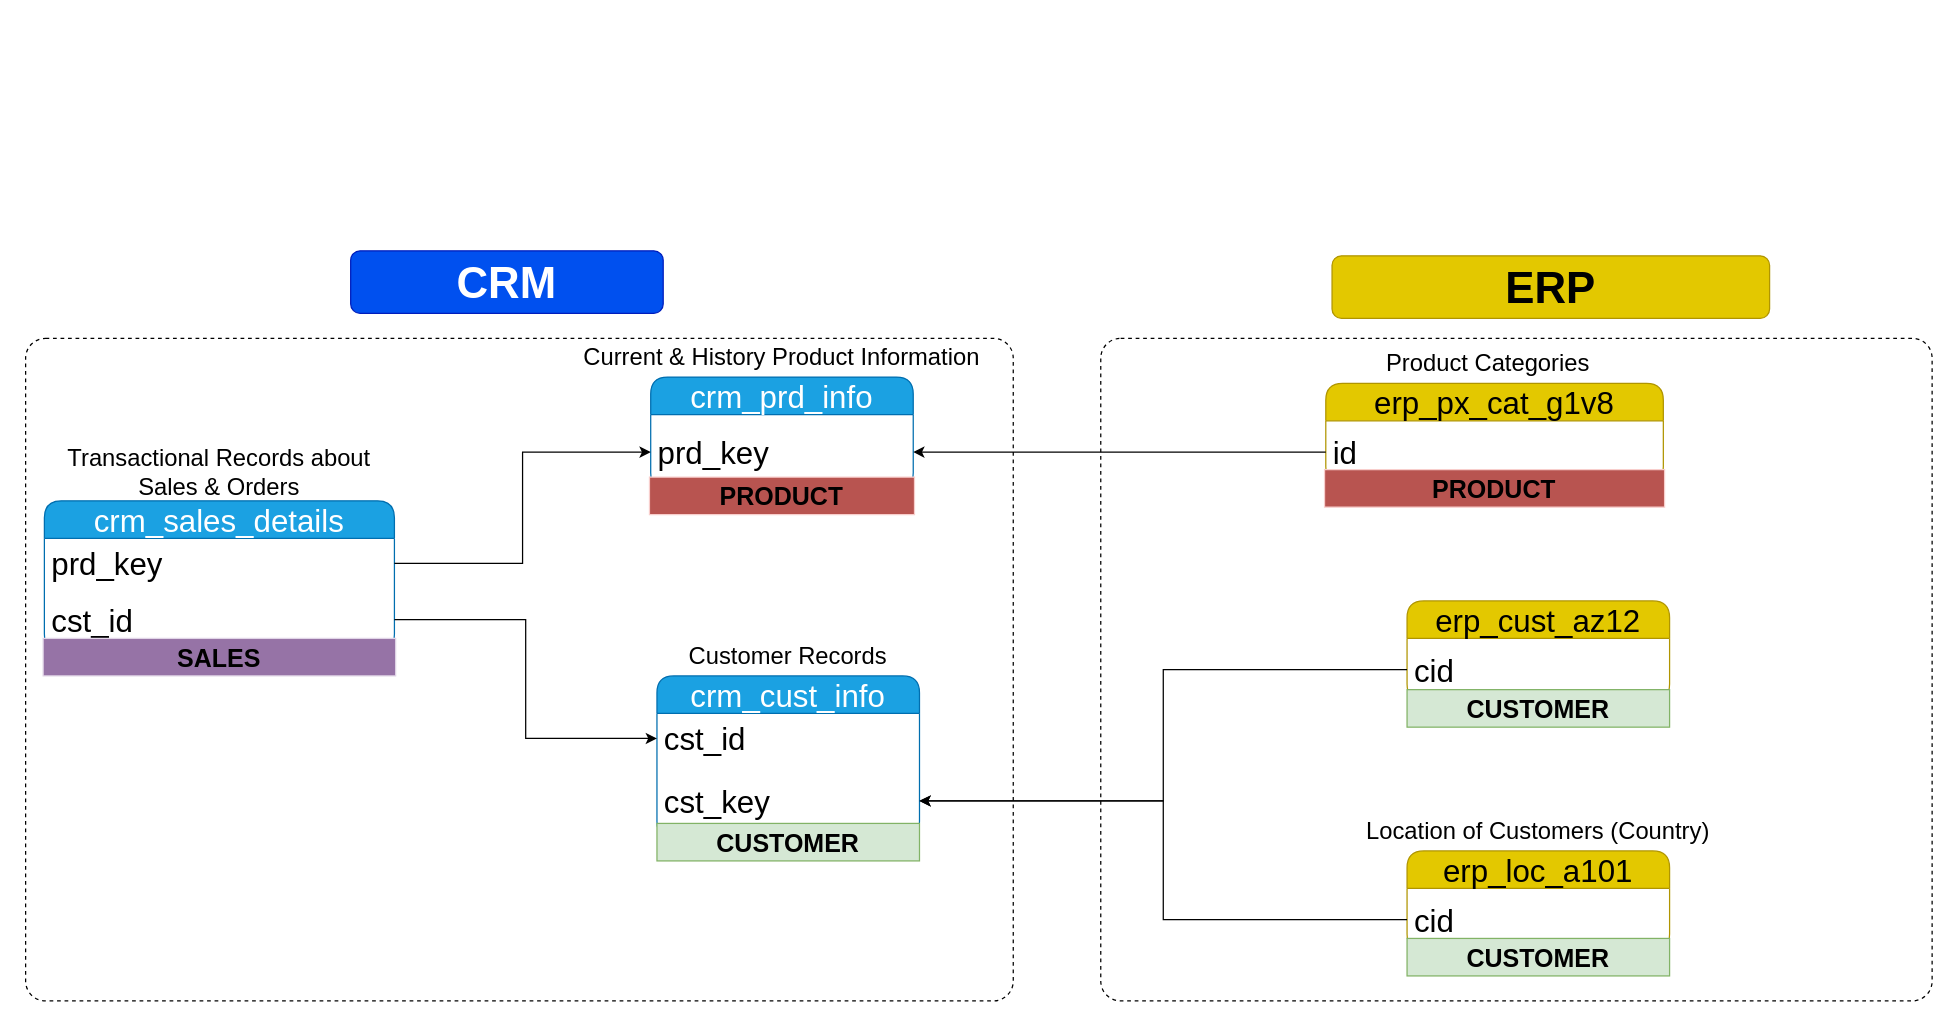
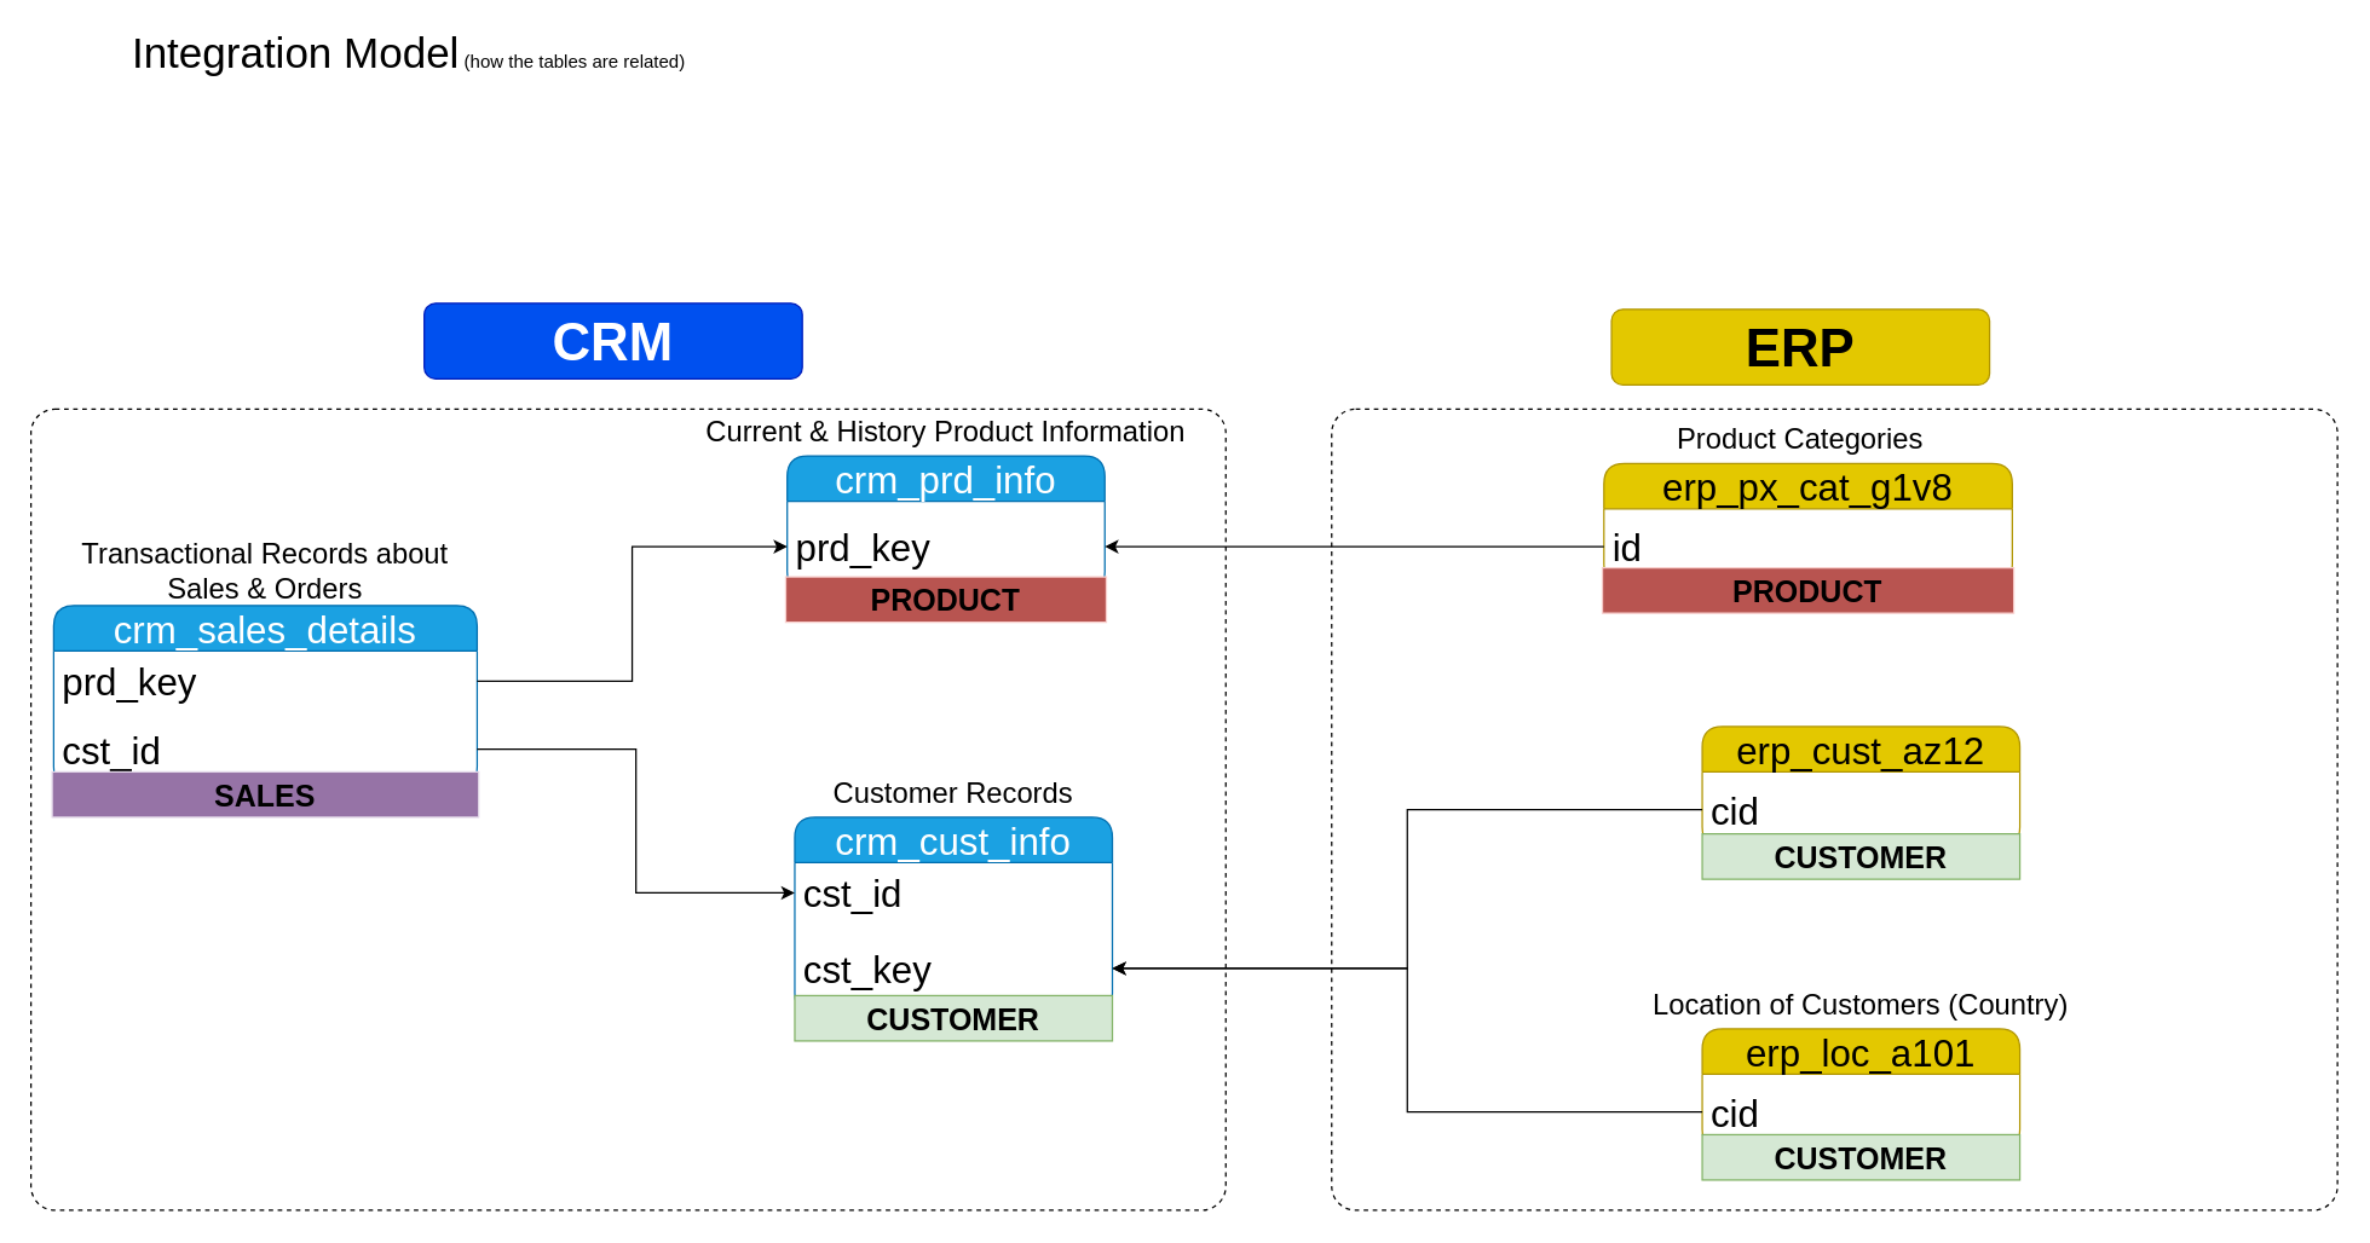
  <mxCell id="0" />
  <mxCell id="1" parent="0" />
  <mxCell id="2" value="crm_cust_info" style="swimlane;fontStyle=0;childLayout=stackLayout;horizontal=1;startSize=30;horizontalStack=0;resizeParent=1;resizeParentMax=0;resizeLast=0;collapsible=1;marginBottom=0;whiteSpace=wrap;html=1;rounded=1;fillColor=#1ba1e2;fontColor=#ffffff;strokeColor=#006EAF;fontSize=25;" vertex="1" parent="1"><mxGeometry x="525" y="540" width="210" height="130" as="geometry" /></mxCell>
  <mxCell id="3" value="cst_id" style="text;strokeColor=none;fillColor=none;align=left;verticalAlign=middle;spacingLeft=4;spacingRight=4;overflow=hidden;points=[[0,0.5],[1,0.5]];portConstraint=eastwest;rotatable=0;whiteSpace=wrap;html=1;fontSize=25;" vertex="1" parent="2"><mxGeometry y="30" width="210" height="40" as="geometry" /></mxCell>
  <mxCell id="4" value="cst_key" style="text;strokeColor=none;fillColor=none;align=left;verticalAlign=middle;spacingLeft=4;spacingRight=4;overflow=hidden;points=[[0,0.5],[1,0.5]];portConstraint=eastwest;rotatable=0;whiteSpace=wrap;html=1;fontSize=25;" vertex="1" parent="2"><mxGeometry y="70" width="210" height="60" as="geometry" /></mxCell>
  <mxCell id="5" value="Customer Records" style="text;html=1;align=center;verticalAlign=middle;whiteSpace=wrap;rounded=0;fontSize=19;" vertex="1" parent="1"><mxGeometry x="535" y="510" width="190" height="30" as="geometry" /></mxCell>
  <mxCell id="6" value="crm_prd_info" style="swimlane;fontStyle=0;childLayout=stackLayout;horizontal=1;startSize=30;horizontalStack=0;resizeParent=1;resizeParentMax=0;resizeLast=0;collapsible=1;marginBottom=0;whiteSpace=wrap;html=1;rounded=1;fillColor=#1ba1e2;fontColor=#ffffff;strokeColor=#006EAF;fontSize=25;" vertex="1" parent="1"><mxGeometry x="520" y="301" width="210" height="90" as="geometry" /></mxCell>
  <mxCell id="7" value="&lt;div&gt;prd_key&lt;/div&gt;" style="text;strokeColor=none;fillColor=none;align=left;verticalAlign=middle;spacingLeft=4;spacingRight=4;overflow=hidden;points=[[0,0.5],[1,0.5]];portConstraint=eastwest;rotatable=0;whiteSpace=wrap;html=1;fontSize=25;" vertex="1" parent="6"><mxGeometry y="30" width="210" height="60" as="geometry" /></mxCell>
  <mxCell id="8" value="Current &amp;amp; History Product Information" style="text;html=1;align=center;verticalAlign=middle;whiteSpace=wrap;rounded=0;fontSize=19;" vertex="1" parent="1"><mxGeometry x="455" y="271" width="340" height="30" as="geometry" /></mxCell>
  <mxCell id="9" value="crm_sales_details" style="swimlane;fontStyle=0;childLayout=stackLayout;horizontal=1;startSize=30;horizontalStack=0;resizeParent=1;resizeParentMax=0;resizeLast=0;collapsible=1;marginBottom=0;whiteSpace=wrap;html=1;rounded=1;fillColor=#1ba1e2;fontColor=#ffffff;strokeColor=#006EAF;fontSize=25;" vertex="1" parent="1"><mxGeometry x="35" y="400" width="280" height="120" as="geometry" /></mxCell>
  <mxCell id="10" value="prd_key" style="text;strokeColor=none;fillColor=none;align=left;verticalAlign=middle;spacingLeft=4;spacingRight=4;overflow=hidden;points=[[0,0.5],[1,0.5]];portConstraint=eastwest;rotatable=0;whiteSpace=wrap;html=1;fontSize=25;" vertex="1" parent="9"><mxGeometry y="30" width="280" height="40" as="geometry" /></mxCell>
  <mxCell id="11" value="cst_id" style="text;strokeColor=none;fillColor=none;align=left;verticalAlign=middle;spacingLeft=4;spacingRight=4;overflow=hidden;points=[[0,0.5],[1,0.5]];portConstraint=eastwest;rotatable=0;whiteSpace=wrap;html=1;fontSize=25;" vertex="1" parent="9"><mxGeometry y="70" width="280" height="50" as="geometry" /></mxCell>
  <mxCell id="12" value="Transactional Records about Sales &amp;amp; Orders" style="text;html=1;align=center;verticalAlign=middle;whiteSpace=wrap;rounded=0;fontSize=19;" vertex="1" parent="1"><mxGeometry x="30" y="355" width="290" height="45" as="geometry" /></mxCell>
  <mxCell id="13" style="edgeStyle=orthogonalEdgeStyle;rounded=0;orthogonalLoop=1;jettySize=auto;html=1;" edge="1" parent="1" source="10" target="7"><mxGeometry relative="1" as="geometry" /></mxCell>
  <mxCell id="14" style="edgeStyle=orthogonalEdgeStyle;rounded=0;orthogonalLoop=1;jettySize=auto;html=1;entryX=0;entryY=0.5;entryDx=0;entryDy=0;" edge="1" parent="1" source="11" target="3"><mxGeometry relative="1" as="geometry" /></mxCell>
  <mxCell id="15" value="erp_cust_az12" style="swimlane;fontStyle=0;childLayout=stackLayout;horizontal=1;startSize=30;horizontalStack=0;resizeParent=1;resizeParentMax=0;resizeLast=0;collapsible=1;marginBottom=0;whiteSpace=wrap;html=1;rounded=1;fillColor=#e3c800;strokeColor=#B09500;fontSize=25;fontColor=#000000;" vertex="1" parent="1"><mxGeometry x="1125" y="480" width="210" height="80" as="geometry" /></mxCell>
  <mxCell id="16" value="cid" style="text;strokeColor=none;fillColor=none;align=left;verticalAlign=middle;spacingLeft=4;spacingRight=4;overflow=hidden;points=[[0,0.5],[1,0.5]];portConstraint=eastwest;rotatable=0;whiteSpace=wrap;html=1;fontSize=25;" vertex="1" parent="15"><mxGeometry y="30" width="210" height="50" as="geometry" /></mxCell>
  <mxCell id="17" style="edgeStyle=orthogonalEdgeStyle;rounded=0;orthogonalLoop=1;jettySize=auto;html=1;" edge="1" parent="1" source="16" target="4"><mxGeometry relative="1" as="geometry" /></mxCell>
  <mxCell id="18" value="erp_loc_a101" style="swimlane;fontStyle=0;childLayout=stackLayout;horizontal=1;startSize=30;horizontalStack=0;resizeParent=1;resizeParentMax=0;resizeLast=0;collapsible=1;marginBottom=0;whiteSpace=wrap;html=1;rounded=1;fillColor=#e3c800;strokeColor=#B09500;fontSize=25;fontColor=#000000;" vertex="1" parent="1"><mxGeometry x="1125" y="680" width="210" height="80" as="geometry" /></mxCell>
  <mxCell id="19" value="cid" style="text;strokeColor=none;fillColor=none;align=left;verticalAlign=middle;spacingLeft=4;spacingRight=4;overflow=hidden;points=[[0,0.5],[1,0.5]];portConstraint=eastwest;rotatable=0;whiteSpace=wrap;html=1;fontSize=25;" vertex="1" parent="18"><mxGeometry y="30" width="210" height="50" as="geometry" /></mxCell>
  <mxCell id="20" value="Location of Customers (Country)" style="text;html=1;align=center;verticalAlign=middle;whiteSpace=wrap;rounded=0;fontSize=19;" vertex="1" parent="1"><mxGeometry x="1060" y="650" width="340" height="30" as="geometry" /></mxCell>
  <mxCell id="21" style="edgeStyle=orthogonalEdgeStyle;rounded=0;orthogonalLoop=1;jettySize=auto;html=1;entryX=1;entryY=0.5;entryDx=0;entryDy=0;" edge="1" parent="1" source="19" target="4"><mxGeometry relative="1" as="geometry" /></mxCell>
  <mxCell id="22" value="erp_px_cat_g1v8" style="swimlane;fontStyle=0;childLayout=stackLayout;horizontal=1;startSize=30;horizontalStack=0;resizeParent=1;resizeParentMax=0;resizeLast=0;collapsible=1;marginBottom=0;whiteSpace=wrap;html=1;rounded=1;fillColor=#e3c800;strokeColor=#B09500;fontSize=25;fontColor=#000000;" vertex="1" parent="1"><mxGeometry x="1060" y="306" width="270" height="80" as="geometry" /></mxCell>
  <mxCell id="23" value="id" style="text;strokeColor=none;fillColor=none;align=left;verticalAlign=middle;spacingLeft=4;spacingRight=4;overflow=hidden;points=[[0,0.5],[1,0.5]];portConstraint=eastwest;rotatable=0;whiteSpace=wrap;html=1;fontSize=25;" vertex="1" parent="22"><mxGeometry y="30" width="270" height="50" as="geometry" /></mxCell>
  <mxCell id="24" value="&lt;div&gt;Product Categories&lt;/div&gt;" style="text;html=1;align=center;verticalAlign=middle;whiteSpace=wrap;rounded=0;fontSize=19;" vertex="1" parent="1"><mxGeometry x="1020" y="276" width="340" height="30" as="geometry" /></mxCell>
  <mxCell id="25" style="edgeStyle=orthogonalEdgeStyle;rounded=0;orthogonalLoop=1;jettySize=auto;html=1;entryX=1;entryY=0.5;entryDx=0;entryDy=0;" edge="1" parent="1" source="23" target="7"><mxGeometry relative="1" as="geometry" /></mxCell>
  <mxCell id="26" value="" style="rounded=1;whiteSpace=wrap;html=1;arcSize=3;fillColor=none;dashed=1;" vertex="1" parent="1"><mxGeometry x="20" y="270" width="790" height="530" as="geometry" /></mxCell>
  <mxCell id="27" value="CRM" style="rounded=1;whiteSpace=wrap;html=1;fontSize=35;fontStyle=1;fillColor=#0050ef;fontColor=#ffffff;strokeColor=#001DBC;" vertex="1" parent="1"><mxGeometry x="280" y="200" width="250" height="50" as="geometry" /></mxCell>
  <mxCell id="28" value="" style="rounded=1;whiteSpace=wrap;html=1;arcSize=3;fillColor=none;dashed=1;" vertex="1" parent="1"><mxGeometry x="880" y="270" width="665" height="530" as="geometry" /></mxCell>
- <mxCell id="30" value="ERP" style="rounded=1;whiteSpace=wrap;html=1;fontSize=35;fontStyle=1;fillColor=#e3c800;strokeColor=#B09500;fontColor=#000000;" vertex="1" parent="1"><mxGeometry x="1065" y="204" width="350" height="50" as="geometry" /></mxCell>
+ <mxCell id="29" value="&lt;font style=&quot;font-size: 28px;&quot;&gt;Integration Model&lt;/font&gt; (how the tables are related)" style="text;html=1;align=center;verticalAlign=middle;whiteSpace=wrap;rounded=0;" vertex="1" parent="1"><mxGeometry x="80" y="20" width="380" height="30" as="geometry" /></mxCell>
+ <mxCell id="30" value="ERP" style="rounded=1;whiteSpace=wrap;html=1;fontSize=35;fontStyle=1;fillColor=#e3c800;strokeColor=#B09500;fontColor=#000000;" vertex="1" parent="1"><mxGeometry x="1065" y="204" width="250" height="50" as="geometry" /></mxCell>
  <mxCell id="31" value="PRODUCT" style="text;html=1;strokeColor=#F8CECC;fillColor=#B85450;align=center;verticalAlign=middle;whiteSpace=wrap;overflow=hidden;fontSize=20;fontStyle=1" vertex="1" parent="1"><mxGeometry x="1059" y="375" width="272" height="30" as="geometry" /></mxCell>
  <mxCell id="32" value="CUSTOMER" style="text;html=1;strokeColor=#82b366;fillColor=#d5e8d4;align=center;verticalAlign=middle;whiteSpace=wrap;overflow=hidden;fontSize=20;fontStyle=1" vertex="1" parent="1"><mxGeometry x="525" y="658" width="210" height="30" as="geometry" /></mxCell>
  <mxCell id="33" value="CUSTOMER" style="text;html=1;strokeColor=#82b366;fillColor=#d5e8d4;align=center;verticalAlign=middle;whiteSpace=wrap;overflow=hidden;fontSize=20;fontStyle=1" vertex="1" parent="1"><mxGeometry x="1125" y="750" width="210" height="30" as="geometry" /></mxCell>
  <mxCell id="34" value="CUSTOMER" style="text;html=1;strokeColor=#82b366;fillColor=#d5e8d4;align=center;verticalAlign=middle;whiteSpace=wrap;overflow=hidden;fontSize=20;fontStyle=1" vertex="1" parent="1"><mxGeometry x="1125" y="551" width="210" height="30" as="geometry" /></mxCell>
  <mxCell id="35" value="PRODUCT" style="text;html=1;strokeColor=#F8CECC;fillColor=#B85450;align=center;verticalAlign=middle;whiteSpace=wrap;overflow=hidden;fontSize=20;fontStyle=1" vertex="1" parent="1"><mxGeometry x="519" y="381" width="212" height="30" as="geometry" /></mxCell>
  <mxCell id="36" value="SALES" style="text;html=1;strokeColor=#E1D5E7;fillColor=#9673A6;align=center;verticalAlign=middle;whiteSpace=wrap;overflow=hidden;fontSize=20;fontStyle=1" vertex="1" parent="1"><mxGeometry x="34" y="510" width="282" height="30" as="geometry" /></mxCell>
